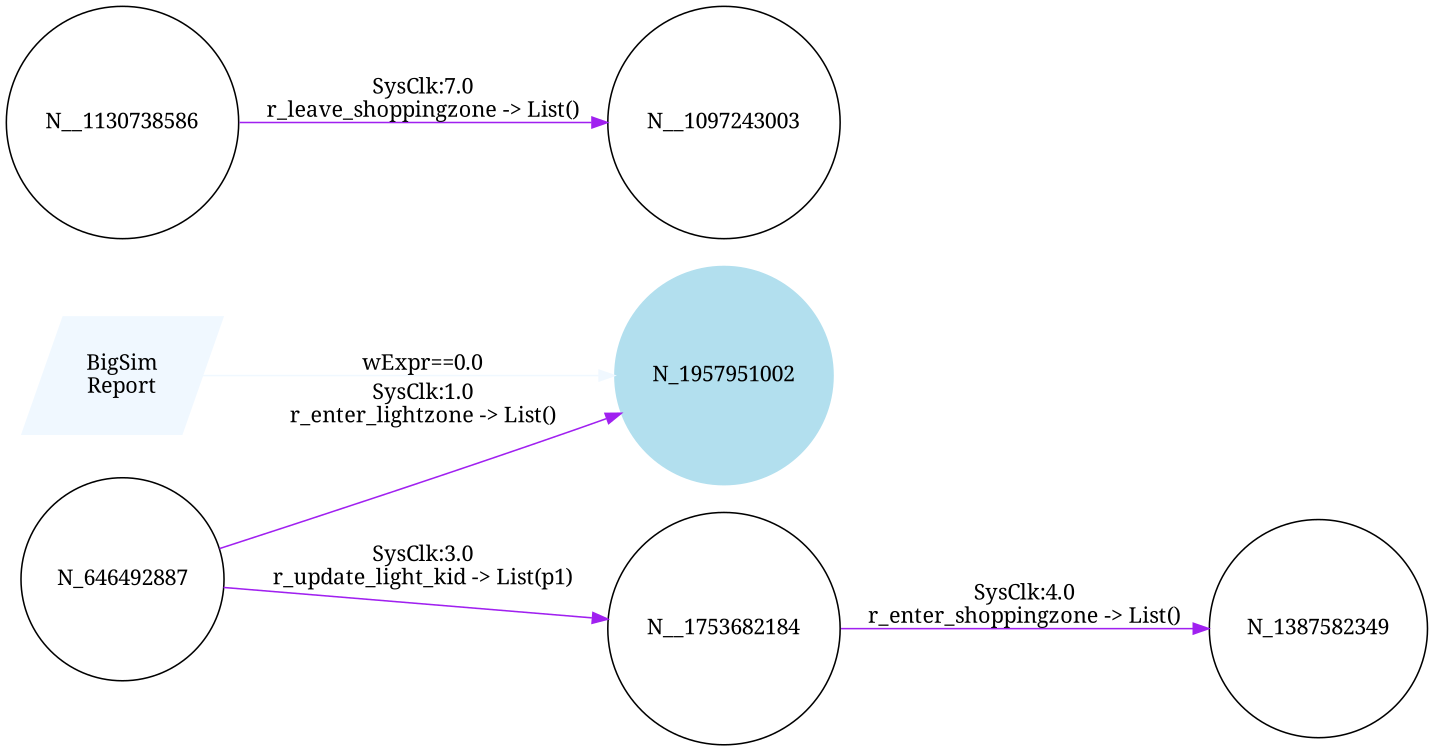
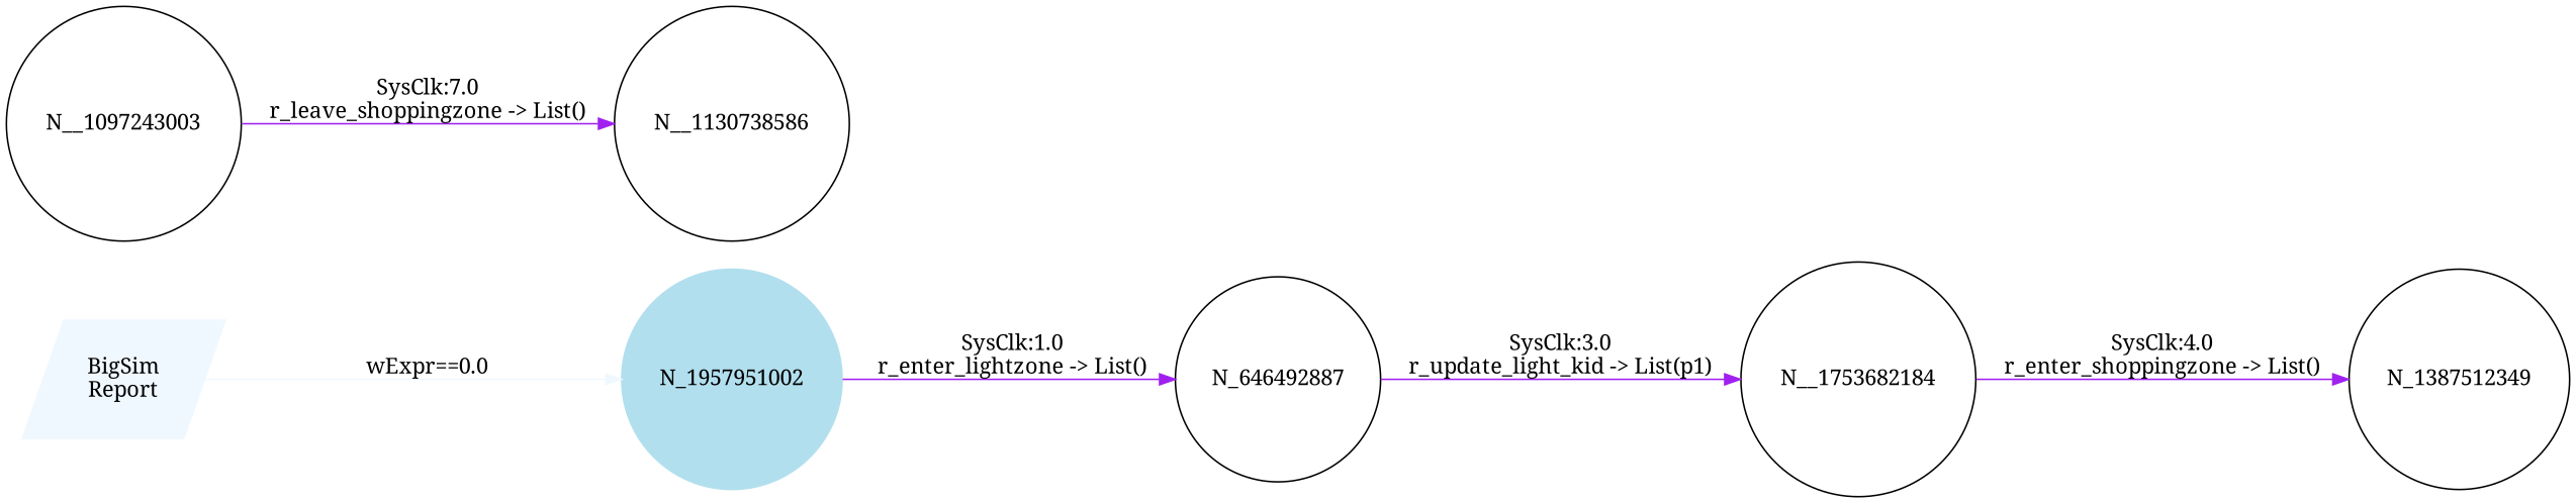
  digraph {
    fontname="Noto Serif"
    rankdir=LR
    node [fontname="Noto Serif" shape=circle]
    edge [color=purple fontname="Noto Serif"]
    n1 [color=aliceblue label="BigSim\nReport" shape=parallelogram style=filled]
    N_1957951002 [color=lightblue2 style=filled]
    n3 [label=N_646492887]
    n4 [label=N__1753682184]
-   n5 [label=N_1387582349]
+   n5 [label=N_1387512349]
    n6 [label=N__1097243003]
    n7 [label=N__1130738586]
    n1 -> N_1957951002 [color=aliceblue label="wExpr==0.0\n"]
-   n3 -> N_1957951002 [label="SysClk:1.0\nr_enter_lightzone -> List()"]
+   N_1957951002 -> n3 [label="SysClk:1.0\nr_enter_lightzone -> List()"]
    n3 -> n4 [label="SysClk:3.0\nr_update_light_kid -> List(p1)"]
    n4 -> n5 [label="SysClk:4.0\nr_enter_shoppingzone -> List()"]
-   n7 -> n6 [label="SysClk:7.0\nr_leave_shoppingzone -> List()"]
+   n6 -> n7 [label="SysClk:7.0\nr_leave_shoppingzone -> List()"]
  }
